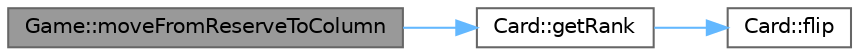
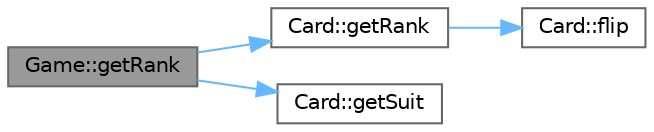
  digraph {
    rankdir=LR
    node [color=grey40 fillcolor=white fontname=Helvetica fontsize=10 shape=box style=filled]
    edge [color=steelblue1 fontname=Helvetica fontsize=10 labelfontname=Helvetica labelfontsize=10 style=solid]
-   n1 [color=gray40 fillcolor=grey60 fontcolor=black height=0.2 label="Game::moveFromReserveToColumn" width=0.4]
+   n1 [color=gray40 fillcolor=grey60 fontcolor=black height=0.2 label="Game::getRank" width=0.4]
    n2 [height=0.2 label="Card::getRank" width=0.4]
+   n3 [height=0.2 label="Card::getSuit" width=0.4]
    n4 [height=0.2 label="Card::flip" width=0.4]
    n1 -> n2
+   n1 -> n3
    n2 -> n4
  }
